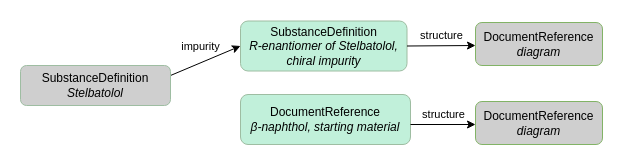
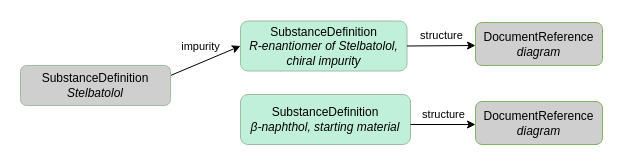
  <mxCell id="0" />
  <mxCell id="1" parent="0" />
  <mxCell id="2" value="SubstanceDefinition&lt;br&gt;&lt;i&gt;R-enantiomer of Stelbatolol, chiral impurity&lt;/i&gt;" style="rounded=1;whiteSpace=wrap;html=1;fontSize=12;glass=0;strokeWidth=1;shadow=0;fillColor=#c1f0da;strokeColor=#9ebda2;" parent="1" vertex="1"><mxGeometry x="240" y="20.5" width="166.5" height="50" as="geometry" /></mxCell>
  <mxCell id="3" value="DocumentReference&lt;br&gt;&lt;i&gt;diagram&lt;/i&gt;" style="rounded=1;whiteSpace=wrap;html=1;fontSize=12;glass=0;strokeWidth=1;shadow=0;fillColor=#cfcfcf;strokeColor=#82b366;" parent="1" vertex="1"><mxGeometry x="475" y="22" width="127" height="43" as="geometry" /></mxCell>
  <mxCell id="4" value="" style="endArrow=classic;html=1;rounded=0;exitX=1;exitY=0.25;exitDx=0;exitDy=0;entryX=0;entryY=0.5;entryDx=0;entryDy=0;" parent="1" source="6" target="2" edge="1"><mxGeometry width="50" height="50" relative="1" as="geometry"><mxPoint x="109.5" y="54" as="sourcePoint" /><mxPoint x="201.5" y="-33" as="targetPoint" /></mxGeometry></mxCell>
  <mxCell id="5" value="impurity" style="edgeLabel;html=1;align=center;verticalAlign=middle;resizable=0;points=[];" parent="4" vertex="1" connectable="0"><mxGeometry x="-0.401" y="1" relative="1" as="geometry"><mxPoint x="9" y="-20" as="offset" /></mxGeometry></mxCell>
  <mxCell id="6" value="SubstanceDefinition&lt;br&gt;&lt;i&gt;Stelbatolol&lt;/i&gt;" style="rounded=1;whiteSpace=wrap;html=1;fontSize=12;glass=0;strokeWidth=1;shadow=0;fillColor=#cfcfcf;strokeColor=#9ebda2;" vertex="1" parent="1"><mxGeometry x="20" y="65" width="150" height="40" as="geometry" /></mxCell>
- <mxCell id="7" value="DocumentReference&lt;br&gt;&lt;i&gt;β-naphthol, starting material&lt;/i&gt;" style="rounded=1;whiteSpace=wrap;html=1;fontSize=12;glass=0;strokeWidth=1;shadow=0;fillColor=#c1f0da;strokeColor=#9ebda2;" vertex="1" parent="1"><mxGeometry x="240" y="94" width="170" height="50" as="geometry" /></mxCell>
+ <mxCell id="7" value="SubstanceDefinition&lt;br&gt;&lt;i&gt;β-naphthol, starting material&lt;/i&gt;" style="rounded=1;whiteSpace=wrap;html=1;fontSize=12;glass=0;strokeWidth=1;shadow=0;fillColor=#c1f0da;strokeColor=#9ebda2;" vertex="1" parent="1"><mxGeometry x="240" y="94" width="170" height="50" as="geometry" /></mxCell>
  <mxCell id="8" value="" style="endArrow=classic;html=1;rounded=0;entryX=0;entryY=0.535;entryDx=0;entryDy=0;entryPerimeter=0;exitX=1;exitY=0.5;exitDx=0;exitDy=0;" edge="1" parent="1" source="2" target="3"><mxGeometry width="50" height="50" relative="1" as="geometry"><mxPoint x="410" y="54" as="sourcePoint" /><mxPoint x="450" y="4" as="targetPoint" /></mxGeometry></mxCell>
  <mxCell id="9" value="structure" style="edgeLabel;html=1;align=center;verticalAlign=middle;resizable=0;points=[];" vertex="1" connectable="0" parent="8"><mxGeometry x="-0.401" y="1" relative="1" as="geometry"><mxPoint x="13" y="-10" as="offset" /></mxGeometry></mxCell>
  <mxCell id="10" value="DocumentReference&lt;br&gt;&lt;i&gt;diagram&lt;/i&gt;" style="rounded=1;whiteSpace=wrap;html=1;fontSize=12;glass=0;strokeWidth=1;shadow=0;fillColor=#cfcfcf;strokeColor=#82b366;" vertex="1" parent="1"><mxGeometry x="475" y="101" width="127" height="43" as="geometry" /></mxCell>
  <mxCell id="11" value="" style="endArrow=classic;html=1;rounded=0;entryX=0;entryY=0.535;entryDx=0;entryDy=0;entryPerimeter=0;exitX=1;exitY=0.6;exitDx=0;exitDy=0;exitPerimeter=0;" edge="1" parent="1" source="7" target="10"><mxGeometry width="50" height="50" relative="1" as="geometry"><mxPoint x="430" y="113" as="sourcePoint" /><mxPoint x="485" y="55" as="targetPoint" /></mxGeometry></mxCell>
  <mxCell id="12" value="structure" style="edgeLabel;html=1;align=center;verticalAlign=middle;resizable=0;points=[];" vertex="1" connectable="0" parent="11"><mxGeometry x="-0.401" y="1" relative="1" as="geometry"><mxPoint x="13" y="-10" as="offset" /></mxGeometry></mxCell>
